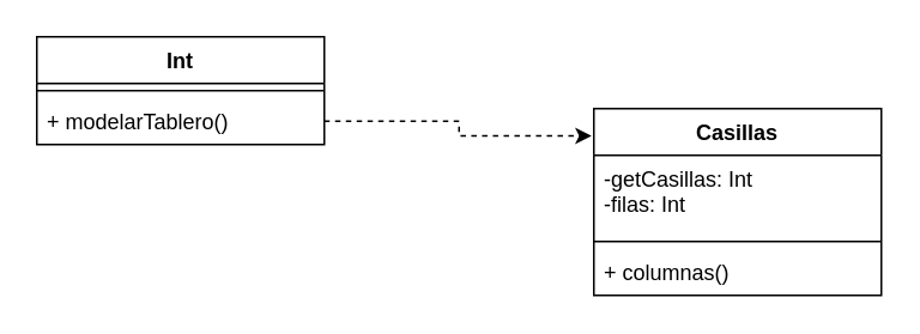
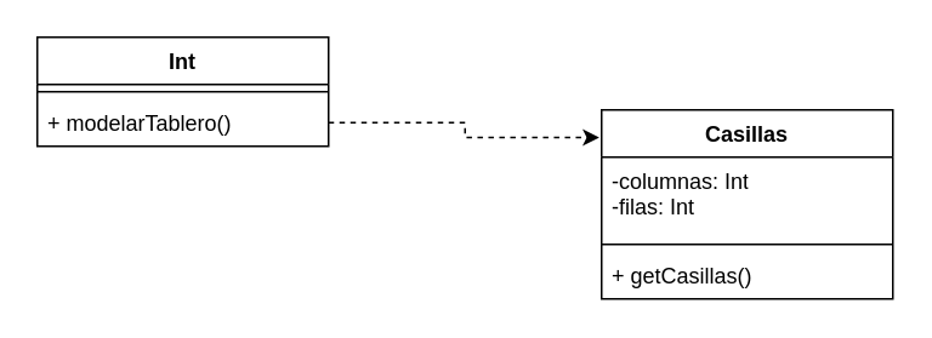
  <mxCell id="0" />
  <mxCell id="1" parent="0" />
  <mxCell id="2" value="Int" style="swimlane;fontStyle=1;align=center;verticalAlign=top;childLayout=stackLayout;horizontal=1;startSize=26;horizontalStack=0;resizeParent=1;resizeParentMax=0;resizeLast=0;collapsible=1;marginBottom=0;whiteSpace=wrap;html=1;" vertex="1" parent="1"><mxGeometry x="20" y="20" width="160" height="60" as="geometry" /></mxCell>
  <mxCell id="3" value="" style="line;strokeWidth=1;fillColor=none;align=left;verticalAlign=middle;spacingTop=-1;spacingLeft=3;spacingRight=3;rotatable=0;labelPosition=right;points=[];portConstraint=eastwest;strokeColor=inherit;" vertex="1" parent="2"><mxGeometry y="26" width="160" height="8" as="geometry" /></mxCell>
  <mxCell id="4" value="+ modelarTablero()" style="text;strokeColor=none;fillColor=none;align=left;verticalAlign=top;spacingLeft=4;spacingRight=4;overflow=hidden;rotatable=0;points=[[0,0.5],[1,0.5]];portConstraint=eastwest;whiteSpace=wrap;html=1;" vertex="1" parent="2"><mxGeometry y="34" width="160" height="26" as="geometry" /></mxCell>
  <mxCell id="5" value="Casillas" style="swimlane;fontStyle=1;align=center;verticalAlign=top;childLayout=stackLayout;horizontal=1;startSize=26;horizontalStack=0;resizeParent=1;resizeParentMax=0;resizeLast=0;collapsible=1;marginBottom=0;whiteSpace=wrap;html=1;" vertex="1" parent="1"><mxGeometry x="330" y="60" width="160" height="104" as="geometry" /></mxCell>
- <mxCell id="6" value="-getCasillas: Int&lt;br&gt;-filas: Int" style="text;strokeColor=none;fillColor=none;align=left;verticalAlign=top;spacingLeft=4;spacingRight=4;overflow=hidden;rotatable=0;points=[[0,0.5],[1,0.5]];portConstraint=eastwest;whiteSpace=wrap;html=1;" vertex="1" parent="5"><mxGeometry y="26" width="160" height="44" as="geometry" /></mxCell>
+ <mxCell id="6" value="-columnas: Int&lt;br&gt;-filas: Int" style="text;strokeColor=none;fillColor=none;align=left;verticalAlign=top;spacingLeft=4;spacingRight=4;overflow=hidden;rotatable=0;points=[[0,0.5],[1,0.5]];portConstraint=eastwest;whiteSpace=wrap;html=1;" vertex="1" parent="5"><mxGeometry y="26" width="160" height="44" as="geometry" /></mxCell>
  <mxCell id="7" value="" style="line;strokeWidth=1;fillColor=none;align=left;verticalAlign=middle;spacingTop=-1;spacingLeft=3;spacingRight=3;rotatable=0;labelPosition=right;points=[];portConstraint=eastwest;strokeColor=inherit;" vertex="1" parent="5"><mxGeometry y="70" width="160" height="8" as="geometry" /></mxCell>
- <mxCell id="8" value="+ columnas()" style="text;strokeColor=none;fillColor=none;align=left;verticalAlign=top;spacingLeft=4;spacingRight=4;overflow=hidden;rotatable=0;points=[[0,0.5],[1,0.5]];portConstraint=eastwest;whiteSpace=wrap;html=1;" vertex="1" parent="5"><mxGeometry y="78" width="160" height="26" as="geometry" /></mxCell>
+ <mxCell id="8" value="+ getCasillas()" style="text;strokeColor=none;fillColor=none;align=left;verticalAlign=top;spacingLeft=4;spacingRight=4;overflow=hidden;rotatable=0;points=[[0,0.5],[1,0.5]];portConstraint=eastwest;whiteSpace=wrap;html=1;" vertex="1" parent="5"><mxGeometry y="78" width="160" height="26" as="geometry" /></mxCell>
  <mxCell id="9" style="edgeStyle=orthogonalEdgeStyle;rounded=0;orthogonalLoop=1;jettySize=auto;html=1;exitX=1;exitY=0.5;exitDx=0;exitDy=0;entryX=-0.008;entryY=0.146;entryDx=0;entryDy=0;entryPerimeter=0;dashed=1;" edge="1" parent="1" source="4" target="5"><mxGeometry relative="1" as="geometry" /></mxCell>
